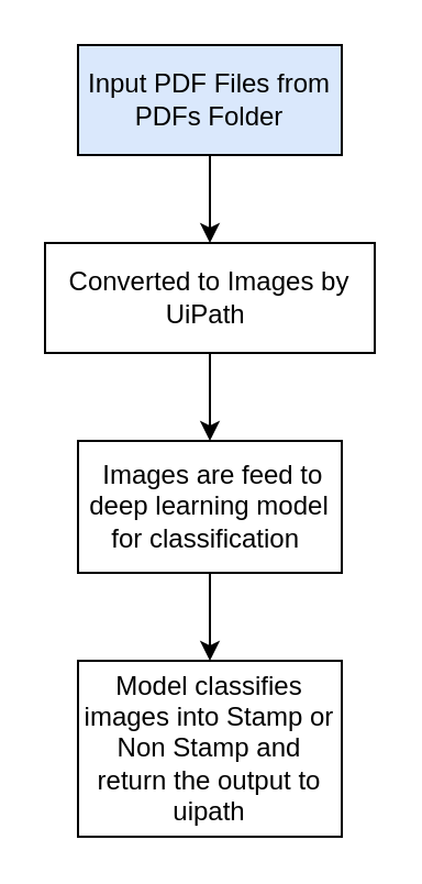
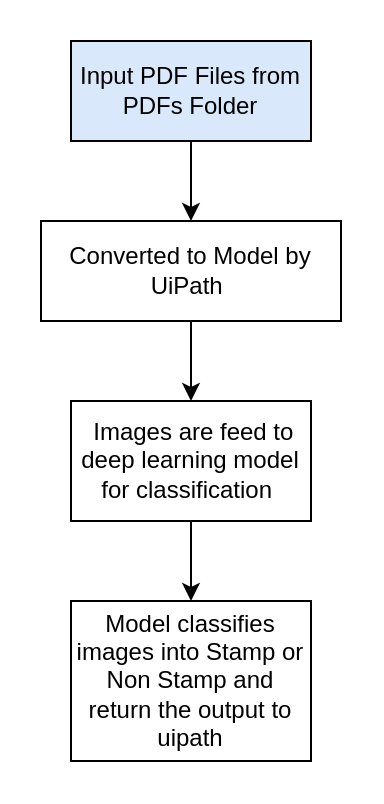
  <mxCell id="0" />
  <mxCell id="1" parent="0" />
  <mxCell id="2" style="edgeStyle=orthogonalEdgeStyle;rounded=0;orthogonalLoop=1;jettySize=auto;html=1;" edge="1" parent="1" source="3"><mxGeometry relative="1" as="geometry"><mxPoint x="95" y="110" as="targetPoint" /></mxGeometry></mxCell>
  <mxCell id="3" value="Input PDF Files from PDFs Folder" style="rounded=0;whiteSpace=wrap;html=1;fillColor=#dae8fc;" vertex="1" parent="1"><mxGeometry x="35" y="20" width="120" height="50" as="geometry" /></mxCell>
  <mxCell id="4" style="edgeStyle=orthogonalEdgeStyle;rounded=0;orthogonalLoop=1;jettySize=auto;html=1;exitX=0.5;exitY=1;exitDx=0;exitDy=0;" edge="1" parent="1" source="5"><mxGeometry relative="1" as="geometry"><mxPoint x="95" y="200" as="targetPoint" /></mxGeometry></mxCell>
- <mxCell id="5" value="Converted to Images by UiPath&amp;nbsp;" style="rounded=0;whiteSpace=wrap;html=1;" vertex="1" parent="1"><mxGeometry x="20" y="110" width="150" height="50" as="geometry" /></mxCell>
+ <mxCell id="5" value="Converted to Model by UiPath&amp;nbsp;" style="rounded=0;whiteSpace=wrap;html=1;" vertex="1" parent="1"><mxGeometry x="20" y="110" width="150" height="50" as="geometry" /></mxCell>
  <mxCell id="6" style="edgeStyle=orthogonalEdgeStyle;rounded=0;orthogonalLoop=1;jettySize=auto;html=1;exitX=0.5;exitY=1;exitDx=0;exitDy=0;" edge="1" parent="1" source="7"><mxGeometry relative="1" as="geometry"><mxPoint x="95" y="300" as="targetPoint" /></mxGeometry></mxCell>
  <mxCell id="7" value="&amp;nbsp;Images are feed to deep learning model for classification&amp;nbsp;" style="rounded=0;whiteSpace=wrap;html=1;" vertex="1" parent="1"><mxGeometry x="35" y="200" width="120" height="60" as="geometry" /></mxCell>
  <mxCell id="8" value="Model classifies images into Stamp or Non Stamp and return the output to uipath" style="rounded=0;whiteSpace=wrap;html=1;" vertex="1" parent="1"><mxGeometry x="35" y="300" width="120" height="80" as="geometry" /></mxCell>
